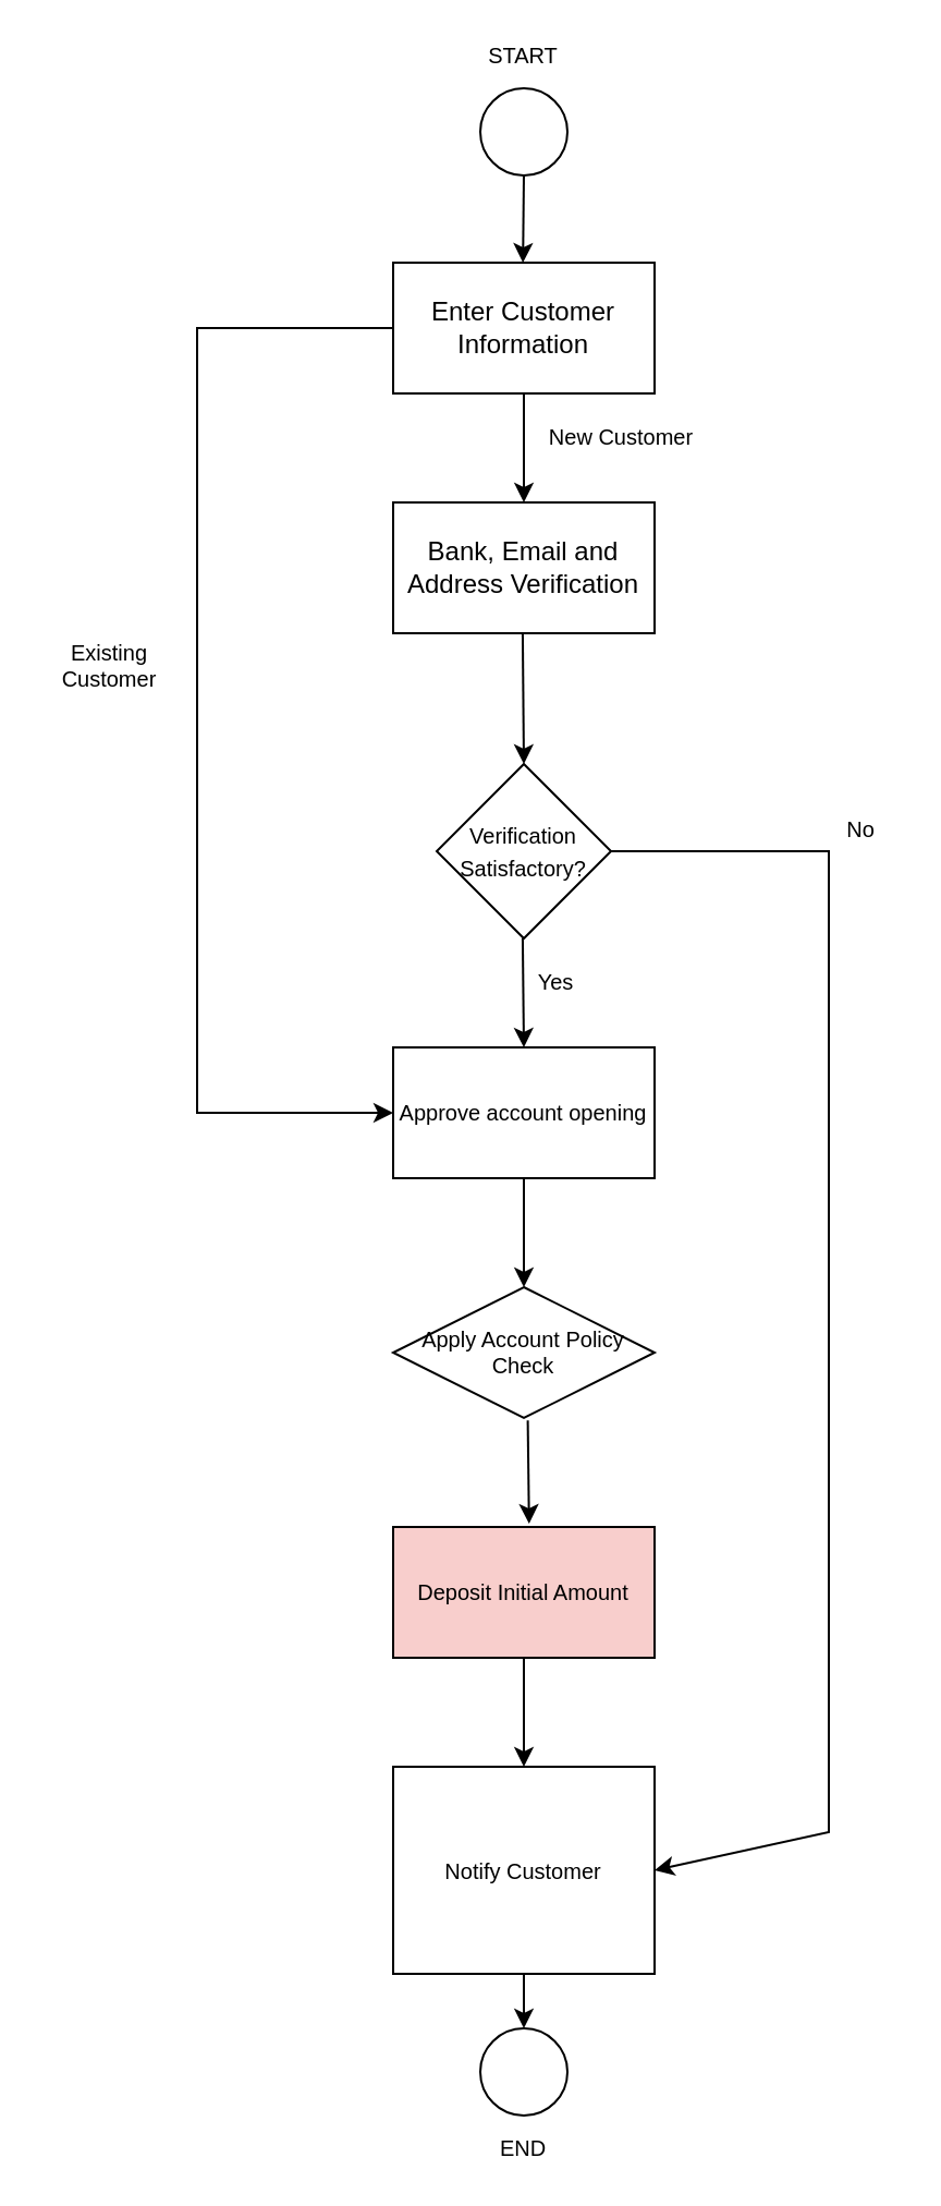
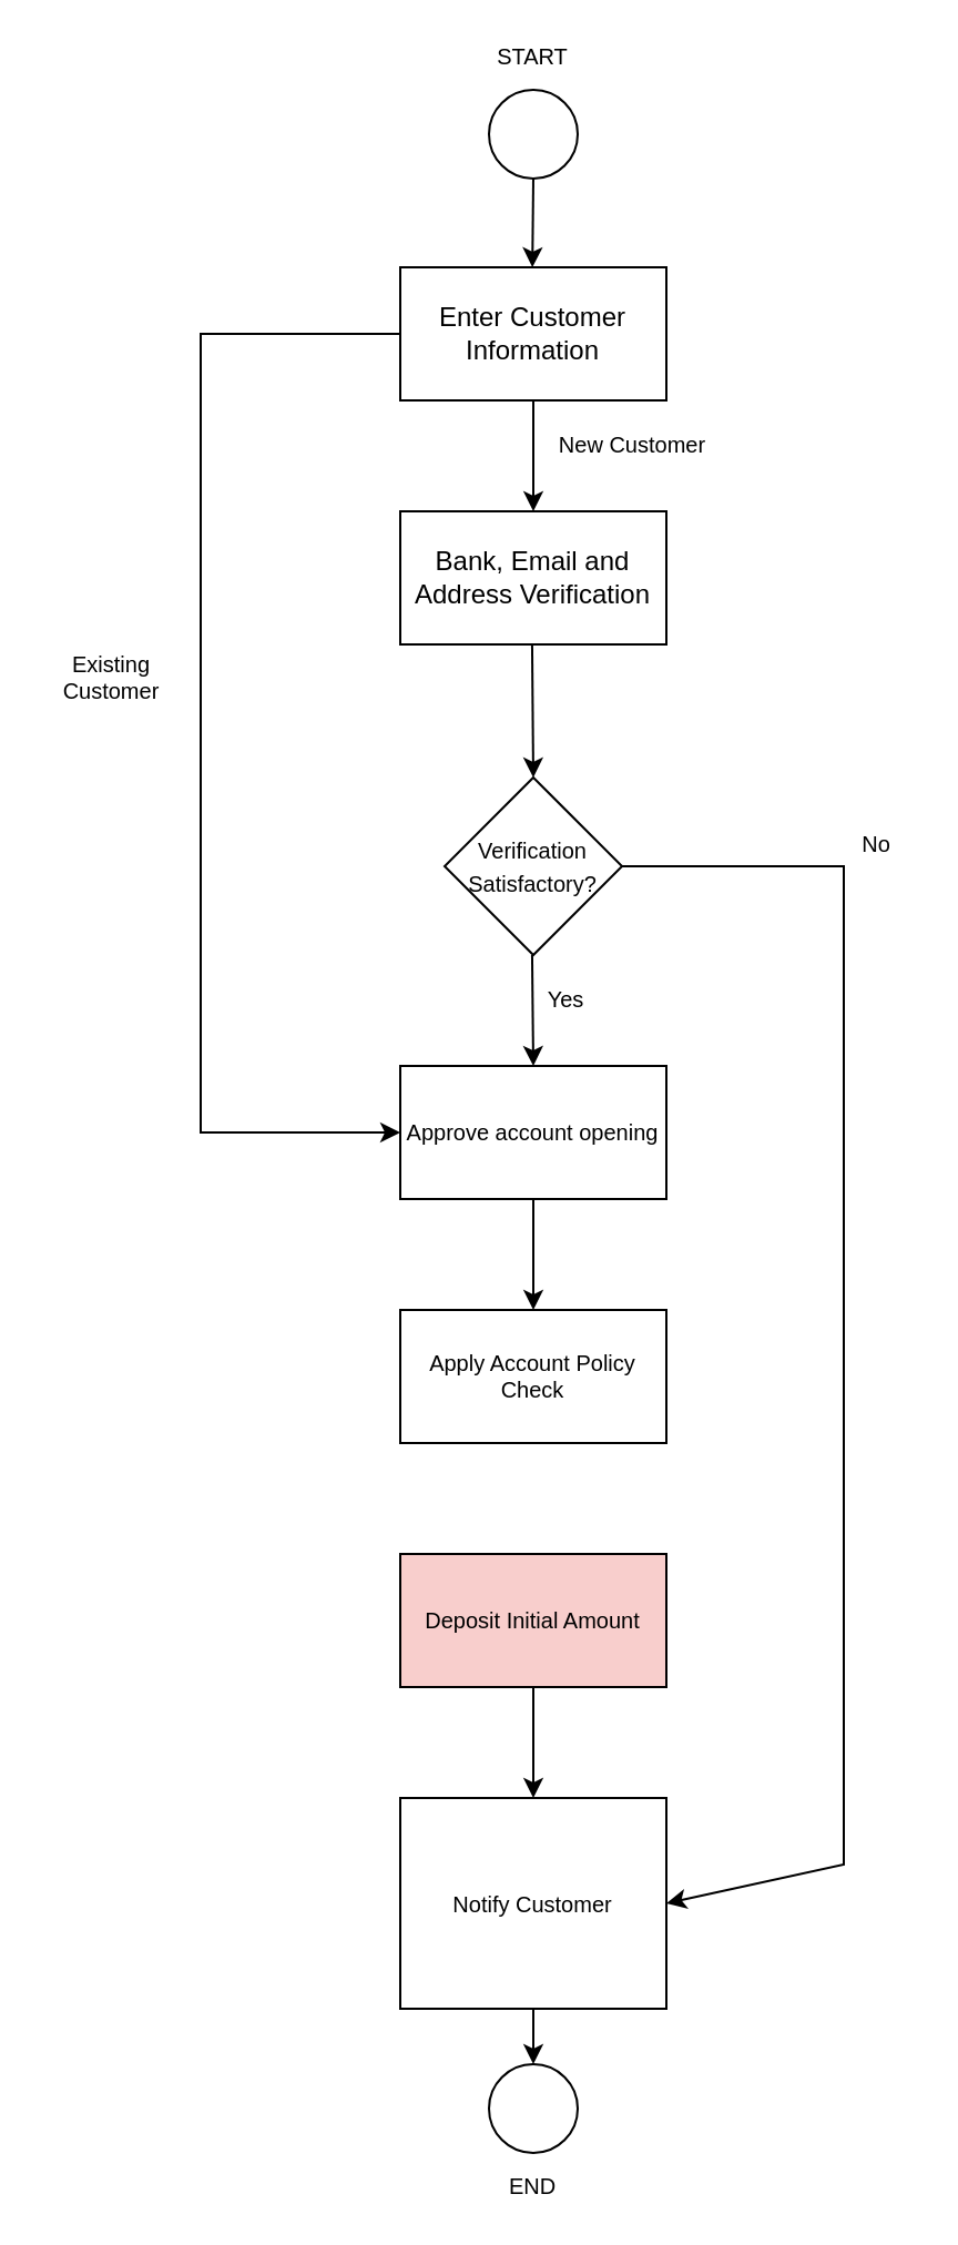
  <mxCell id="0" />
  <mxCell id="1" parent="0" />
  <mxCell id="2" value="Enter Customer Information" style="rounded=0;whiteSpace=wrap;html=1;" parent="1" vertex="1"><mxGeometry x="180" y="120" width="120" height="60" as="geometry" /></mxCell>
  <mxCell id="3" value="Bank, Email and Address Verification" style="rounded=0;whiteSpace=wrap;html=1;" parent="1" vertex="1"><mxGeometry x="180" y="230" width="120" height="60" as="geometry" /></mxCell>
  <mxCell id="4" value="" style="ellipse;whiteSpace=wrap;html=1;aspect=fixed;" parent="1" vertex="1"><mxGeometry x="220" y="40" width="40" height="40" as="geometry" /></mxCell>
  <mxCell id="5" value="" style="endArrow=classic;html=1;rounded=0;entryX=0.5;entryY=0;entryDx=0;entryDy=0;" parent="1" target="3" edge="1"><mxGeometry width="50" height="50" relative="1" as="geometry"><mxPoint x="240" y="180" as="sourcePoint" /><mxPoint x="239.5" y="260" as="targetPoint" /></mxGeometry></mxCell>
  <mxCell id="6" value="" style="endArrow=classic;html=1;rounded=0;entryX=0.5;entryY=0;entryDx=0;entryDy=0;" parent="1" edge="1"><mxGeometry width="50" height="50" relative="1" as="geometry"><mxPoint x="240" y="80" as="sourcePoint" /><mxPoint x="239.58" y="120" as="targetPoint" /></mxGeometry></mxCell>
  <mxCell id="7" value="&lt;font style=&quot;font-size: 10px;&quot;&gt;Verification Satisfactory?&lt;/font&gt;" style="rhombus;whiteSpace=wrap;html=1;" parent="1" vertex="1"><mxGeometry x="200" y="350" width="80" height="80" as="geometry" /></mxCell>
  <mxCell id="8" value="" style="endArrow=classic;html=1;rounded=0;entryX=0.5;entryY=0;entryDx=0;entryDy=0;" parent="1" target="7" edge="1"><mxGeometry width="50" height="50" relative="1" as="geometry"><mxPoint x="239.47" y="290" as="sourcePoint" /><mxPoint x="239.47" y="340" as="targetPoint" /></mxGeometry></mxCell>
  <mxCell id="9" value="Approve account opening" style="rounded=0;whiteSpace=wrap;html=1;fontSize=10;" parent="1" vertex="1"><mxGeometry x="180" y="480" width="120" height="60" as="geometry" /></mxCell>
  <mxCell id="10" value="" style="endArrow=classic;html=1;rounded=0;" parent="1" edge="1"><mxGeometry width="50" height="50" relative="1" as="geometry"><mxPoint x="239.47" y="430" as="sourcePoint" /><mxPoint x="240" y="480" as="targetPoint" /></mxGeometry></mxCell>
  <mxCell id="11" value="" style="endArrow=classic;html=1;rounded=0;fontSize=10;exitX=0;exitY=0.5;exitDx=0;exitDy=0;entryX=0;entryY=0.5;entryDx=0;entryDy=0;" parent="1" source="2" target="9" edge="1"><mxGeometry width="50" height="50" relative="1" as="geometry"><mxPoint x="130" y="340" as="sourcePoint" /><mxPoint x="90" y="510" as="targetPoint" /><Array as="points"><mxPoint x="90" y="150" /><mxPoint x="90" y="510" /></Array></mxGeometry></mxCell>
  <mxCell id="12" value="Existing Customer" style="text;html=1;strokeColor=none;fillColor=none;align=center;verticalAlign=middle;whiteSpace=wrap;rounded=0;fontSize=10;" parent="1" vertex="1"><mxGeometry x="20" y="290" width="60" height="30" as="geometry" /></mxCell>
  <mxCell id="13" value="New Customer" style="text;html=1;strokeColor=none;fillColor=none;align=center;verticalAlign=middle;whiteSpace=wrap;rounded=0;fontSize=10;" parent="1" vertex="1"><mxGeometry x="220" y="180" width="130" height="40" as="geometry" /></mxCell>
  <mxCell id="14" value="Yes" style="text;html=1;strokeColor=none;fillColor=none;align=center;verticalAlign=middle;whiteSpace=wrap;rounded=0;fontSize=10;" parent="1" vertex="1"><mxGeometry x="240" y="440" width="30" height="20" as="geometry" /></mxCell>
- <mxCell id="15" value="Apply Account Policy Check" style="rhombus;whiteSpace=wrap;html=1;fontSize=10;" parent="1" vertex="1"><mxGeometry x="180" y="590" width="120" height="60" as="geometry" /></mxCell>
+ <mxCell id="15" value="Apply Account Policy Check" style="rounded=0;whiteSpace=wrap;html=1;fontSize=10;" parent="1" vertex="1"><mxGeometry x="180" y="590" width="120" height="60" as="geometry" /></mxCell>
  <mxCell id="16" value="" style="endArrow=classic;html=1;rounded=0;fontSize=10;exitX=0.5;exitY=1;exitDx=0;exitDy=0;entryX=0.5;entryY=0;entryDx=0;entryDy=0;" parent="1" source="9" target="15" edge="1"><mxGeometry width="50" height="50" relative="1" as="geometry"><mxPoint x="110" y="560" as="sourcePoint" /><mxPoint x="160" y="510" as="targetPoint" /></mxGeometry></mxCell>
  <mxCell id="17" value="Deposit Initial Amount" style="rounded=0;whiteSpace=wrap;html=1;fontSize=10;fillColor=#f8cecc;" parent="1" vertex="1"><mxGeometry x="180" y="700" width="120" height="60" as="geometry" /></mxCell>
- <mxCell id="18" value="" style="endArrow=classic;html=1;rounded=0;fontSize=10;entryX=0.52;entryY=-0.025;entryDx=0;entryDy=0;entryPerimeter=0;exitX=0.515;exitY=1.019;exitDx=0;exitDy=0;exitPerimeter=0;" parent="1" source="15" target="17" edge="1"><mxGeometry width="50" height="50" relative="1" as="geometry"><mxPoint x="110" y="630" as="sourcePoint" /><mxPoint x="160" y="580" as="targetPoint" /></mxGeometry></mxCell>
  <mxCell id="19" value="Notify Customer" style="rounded=0;whiteSpace=wrap;html=1;fontSize=10;" parent="1" vertex="1"><mxGeometry x="180" y="810" width="120" height="95" as="geometry" /></mxCell>
  <mxCell id="20" value="" style="endArrow=classic;html=1;rounded=0;fontSize=10;exitX=0.5;exitY=1;exitDx=0;exitDy=0;entryX=0.5;entryY=0;entryDx=0;entryDy=0;" parent="1" source="17" target="19" edge="1"><mxGeometry width="50" height="50" relative="1" as="geometry"><mxPoint x="160" y="680" as="sourcePoint" /><mxPoint x="210" y="630" as="targetPoint" /></mxGeometry></mxCell>
  <mxCell id="21" value="" style="ellipse;whiteSpace=wrap;html=1;aspect=fixed;fontSize=10;" parent="1" vertex="1"><mxGeometry x="220" y="930" width="40" height="40" as="geometry" /></mxCell>
  <mxCell id="22" value="" style="endArrow=classic;html=1;rounded=0;fontSize=10;entryX=0.5;entryY=0;entryDx=0;entryDy=0;exitX=0.5;exitY=1;exitDx=0;exitDy=0;" parent="1" source="19" target="21" edge="1"><mxGeometry width="50" height="50" relative="1" as="geometry"><mxPoint x="160" y="850" as="sourcePoint" /><mxPoint x="210" y="800" as="targetPoint" /></mxGeometry></mxCell>
  <mxCell id="23" value="" style="endArrow=classic;html=1;rounded=0;fontSize=10;exitX=1;exitY=0.5;exitDx=0;exitDy=0;entryX=1;entryY=0.5;entryDx=0;entryDy=0;" parent="1" source="7" target="19" edge="1"><mxGeometry width="50" height="50" relative="1" as="geometry"><mxPoint x="160" y="500" as="sourcePoint" /><mxPoint x="370" y="940" as="targetPoint" /><Array as="points"><mxPoint x="380" y="390" /><mxPoint x="380" y="840" /></Array></mxGeometry></mxCell>
  <mxCell id="24" value="No" style="text;html=1;strokeColor=none;fillColor=none;align=center;verticalAlign=middle;whiteSpace=wrap;rounded=0;fontSize=10;" parent="1" vertex="1"><mxGeometry x="380" y="370" width="30" height="20" as="geometry" /></mxCell>
  <mxCell id="25" value="START" style="text;html=1;strokeColor=none;fillColor=none;align=center;verticalAlign=middle;whiteSpace=wrap;rounded=0;fontSize=10;" parent="1" vertex="1"><mxGeometry x="215" y="20" width="50" height="10" as="geometry" /></mxCell>
  <mxCell id="26" value="END" style="text;html=1;strokeColor=none;fillColor=none;align=center;verticalAlign=middle;whiteSpace=wrap;rounded=0;fontSize=10;" parent="1" vertex="1"><mxGeometry x="215" y="980" width="50" height="10" as="geometry" /></mxCell>
